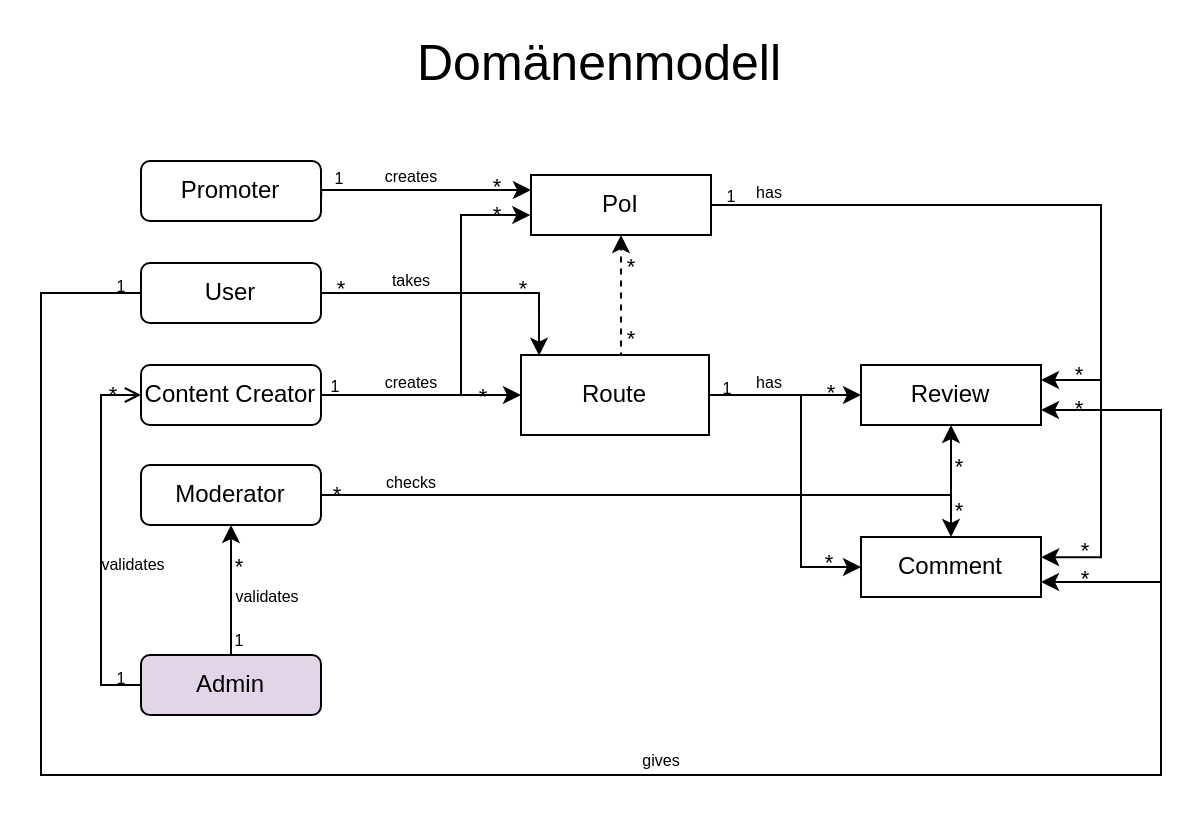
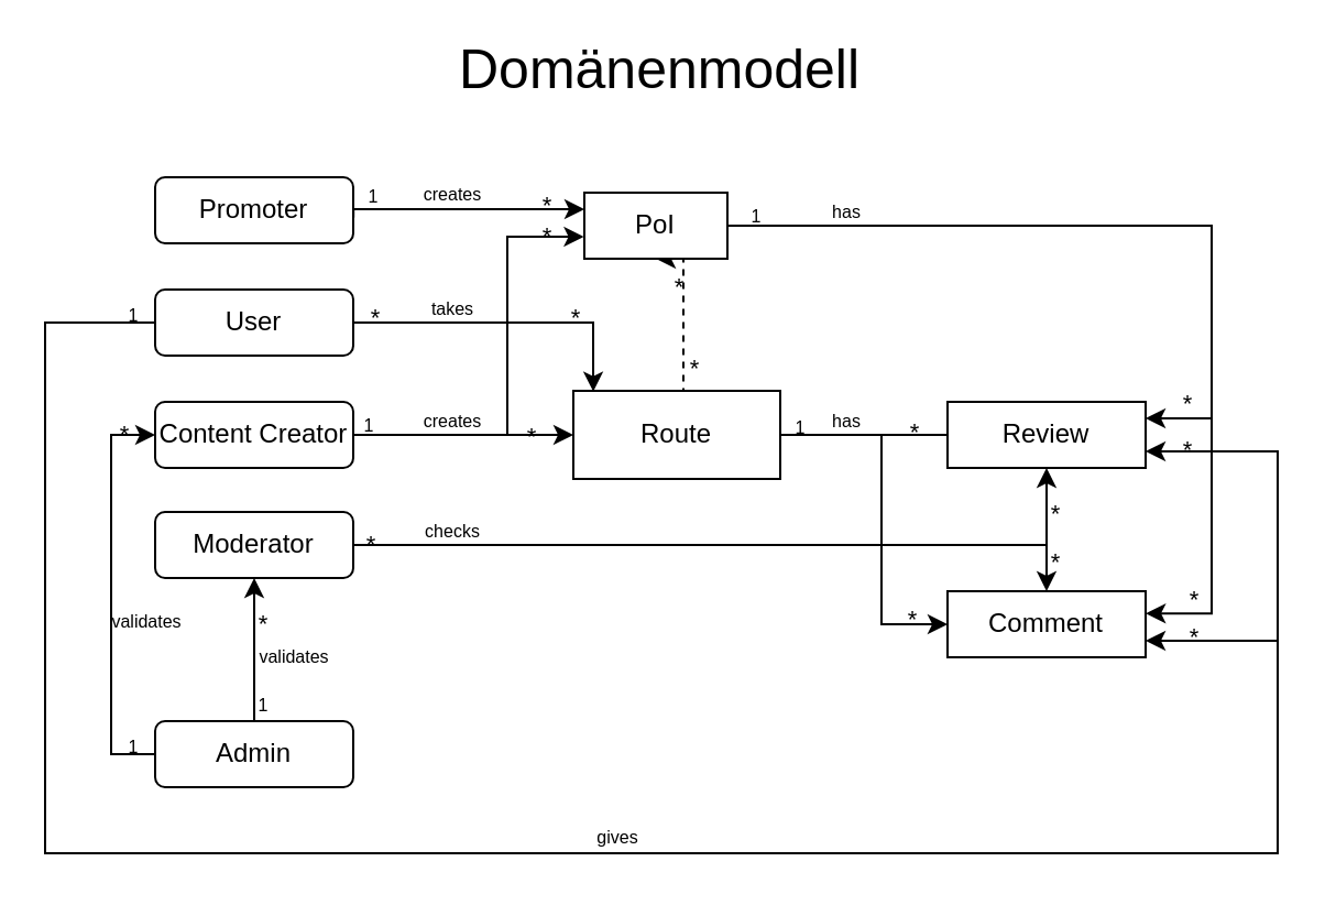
  <mxCell id="0" />
  <mxCell id="1" parent="0" />
  <mxCell id="2" style="edgeStyle=orthogonalEdgeStyle;rounded=0;orthogonalLoop=1;jettySize=auto;html=1;exitX=1;exitY=0.5;exitDx=0;exitDy=0;entryX=0.096;entryY=0.008;entryDx=0;entryDy=0;endArrow=classic;endFill=1;targetPerimeterSpacing=0;entryPerimeter=0;" parent="1" source="10" target="33" edge="1"><mxGeometry relative="1" as="geometry"><Array as="points"><mxPoint x="269" y="146" /></Array></mxGeometry></mxCell>
  <mxCell id="3" value="*" style="edgeLabel;html=1;align=center;verticalAlign=middle;resizable=0;points=[];labelBackgroundColor=none;" parent="2" vertex="1" connectable="0"><mxGeometry x="-0.304" y="-1" relative="1" as="geometry"><mxPoint x="-40" y="-4" as="offset" /></mxGeometry></mxCell>
  <mxCell id="4" value="*" style="edgeLabel;html=1;align=center;verticalAlign=middle;resizable=0;points=[];labelBackgroundColor=none;" parent="2" vertex="1" connectable="0"><mxGeometry x="0.635" y="1" relative="1" as="geometry"><mxPoint x="-10" y="-8" as="offset" /></mxGeometry></mxCell>
  <mxCell id="5" style="edgeStyle=orthogonalEdgeStyle;rounded=0;orthogonalLoop=1;jettySize=auto;html=1;exitX=0;exitY=0.5;exitDx=0;exitDy=0;entryX=1;entryY=0.75;entryDx=0;entryDy=0;endArrow=classic;endFill=1;" parent="1" source="10" target="50" edge="1"><mxGeometry relative="1" as="geometry"><Array as="points"><mxPoint x="20" y="146" /><mxPoint x="20" y="387" /><mxPoint x="580" y="387" /><mxPoint x="580" y="290" /><mxPoint x="520" y="290" /></Array></mxGeometry></mxCell>
  <mxCell id="6" value="*" style="edgeLabel;html=1;align=center;verticalAlign=middle;resizable=0;points=[];labelBackgroundColor=none;" parent="5" vertex="1" connectable="0"><mxGeometry x="0.948" y="-1" relative="1" as="geometry"><mxPoint x="-5" y="-1" as="offset" /></mxGeometry></mxCell>
  <mxCell id="7" style="edgeStyle=orthogonalEdgeStyle;rounded=0;orthogonalLoop=1;jettySize=auto;html=1;exitX=0;exitY=0.25;exitDx=0;exitDy=0;entryX=1;entryY=0.75;entryDx=0;entryDy=0;endArrow=classic;endFill=1;" parent="1" source="10" target="49" edge="1"><mxGeometry relative="1" as="geometry"><Array as="points"><mxPoint x="70" y="146" /><mxPoint x="20" y="146" /><mxPoint x="20" y="387" /><mxPoint x="580" y="387" /><mxPoint x="580" y="205" /><mxPoint x="520" y="205" /></Array></mxGeometry></mxCell>
  <mxCell id="8" value="1" style="edgeLabel;html=1;align=center;verticalAlign=middle;resizable=0;points=[];labelBackgroundColor=none;fontSize=8;" parent="7" vertex="1" connectable="0"><mxGeometry x="-0.974" y="-1" relative="1" as="geometry"><mxPoint x="-4" y="-3" as="offset" /></mxGeometry></mxCell>
  <mxCell id="9" value="*" style="edgeLabel;html=1;align=center;verticalAlign=middle;resizable=0;points=[];labelBackgroundColor=none;" parent="7" vertex="1" connectable="0"><mxGeometry x="0.808" relative="1" as="geometry"><mxPoint x="-42" y="-47" as="offset" /></mxGeometry></mxCell>
  <mxCell id="10" value="User" style="rounded=1;whiteSpace=wrap;html=1;" parent="1" vertex="1"><mxGeometry x="70" y="131" width="90" height="30" as="geometry" /></mxCell>
  <mxCell id="11" style="edgeStyle=orthogonalEdgeStyle;rounded=0;orthogonalLoop=1;jettySize=auto;html=1;exitX=1;exitY=0.5;exitDx=0;exitDy=0;entryX=0.5;entryY=1;entryDx=0;entryDy=0;endArrow=classic;endFill=1;targetPerimeterSpacing=0;" parent="1" target="49" edge="1"><mxGeometry relative="1" as="geometry"><Array as="points"><mxPoint x="475" y="247" /></Array><mxPoint x="160" y="247" as="sourcePoint" /><mxPoint x="469.78" y="213.2" as="targetPoint" /></mxGeometry></mxCell>
  <mxCell id="12" value="*" style="edgeLabel;html=1;align=center;verticalAlign=middle;resizable=0;points=[];" parent="11" vertex="1" connectable="0"><mxGeometry x="0.409" y="1" relative="1" as="geometry"><mxPoint x="71" y="-14" as="offset" /></mxGeometry></mxCell>
  <mxCell id="13" style="edgeStyle=orthogonalEdgeStyle;rounded=0;orthogonalLoop=1;jettySize=auto;html=1;exitX=1;exitY=0.75;exitDx=0;exitDy=0;endArrow=classic;endFill=1;entryX=0.5;entryY=0;entryDx=0;entryDy=0;" parent="1" target="50" edge="1"><mxGeometry relative="1" as="geometry"><mxPoint x="160" y="254.5" as="sourcePoint" /><mxPoint x="470.23" y="270.19" as="targetPoint" /><Array as="points"><mxPoint x="160" y="247" /><mxPoint x="475" y="247" /></Array></mxGeometry></mxCell>
  <mxCell id="14" value="*" style="edgeLabel;html=1;align=center;verticalAlign=middle;resizable=0;points=[];labelBackgroundColor=none;" parent="13" vertex="1" connectable="0"><mxGeometry x="-0.91" y="1" relative="1" as="geometry"><mxPoint as="offset" /></mxGeometry></mxCell>
  <mxCell id="15" value="*" style="edgeLabel;html=1;align=center;verticalAlign=middle;resizable=0;points=[];labelBackgroundColor=none;" parent="13" vertex="1" connectable="0"><mxGeometry x="0.911" relative="1" as="geometry"><mxPoint x="3" y="2" as="offset" /></mxGeometry></mxCell>
  <mxCell id="16" value="Moderator" style="rounded=1;whiteSpace=wrap;html=1;" parent="1" vertex="1"><mxGeometry x="70" y="232" width="90" height="30" as="geometry" /></mxCell>
  <mxCell id="17" style="edgeStyle=orthogonalEdgeStyle;rounded=0;orthogonalLoop=1;jettySize=auto;html=1;exitX=0.5;exitY=0;exitDx=0;exitDy=0;entryX=0.5;entryY=1;entryDx=0;entryDy=0;endArrow=classic;endFill=1;" parent="1" source="23" target="16" edge="1"><mxGeometry relative="1" as="geometry" /></mxCell>
  <mxCell id="18" value="1" style="edgeLabel;html=1;align=center;verticalAlign=middle;resizable=0;points=[];fontSize=8;labelBackgroundColor=none;" parent="17" vertex="1" connectable="0"><mxGeometry x="-0.744" y="-1" relative="1" as="geometry"><mxPoint x="2" as="offset" /></mxGeometry></mxCell>
  <mxCell id="19" value="*" style="edgeLabel;html=1;align=center;verticalAlign=middle;resizable=0;points=[];labelBackgroundColor=none;" parent="17" vertex="1" connectable="0"><mxGeometry x="0.678" y="-1" relative="1" as="geometry"><mxPoint x="2" y="10" as="offset" /></mxGeometry></mxCell>
- <mxCell id="20" style="edgeStyle=orthogonalEdgeStyle;rounded=0;orthogonalLoop=1;jettySize=auto;html=1;exitX=0;exitY=0.5;exitDx=0;exitDy=0;entryX=0;entryY=0.5;entryDx=0;entryDy=0;endArrow=open;endFill=1;" parent="1" source="23" target="39" edge="1"><mxGeometry relative="1" as="geometry" /></mxCell>
+ <mxCell id="20" style="edgeStyle=orthogonalEdgeStyle;rounded=0;orthogonalLoop=1;jettySize=auto;html=1;exitX=0;exitY=0.5;exitDx=0;exitDy=0;entryX=0;entryY=0.5;entryDx=0;entryDy=0;endArrow=classic;endFill=1;" parent="1" source="23" target="39" edge="1"><mxGeometry relative="1" as="geometry" /></mxCell>
  <mxCell id="21" value="1" style="edgeLabel;html=1;align=center;verticalAlign=middle;resizable=0;points=[];fontSize=8;labelBackgroundColor=none;" parent="20" vertex="1" connectable="0"><mxGeometry x="-0.908" relative="1" as="geometry"><mxPoint x="-2" y="-4" as="offset" /></mxGeometry></mxCell>
  <mxCell id="22" value="*" style="edgeLabel;html=1;align=center;verticalAlign=middle;resizable=0;points=[];labelBackgroundColor=none;" parent="20" vertex="1" connectable="0"><mxGeometry x="0.842" y="1" relative="1" as="geometry"><mxPoint as="offset" /></mxGeometry></mxCell>
- <mxCell id="23" value="Admin" style="rounded=1;whiteSpace=wrap;html=1;fillColor=#e1d5e7;" parent="1" vertex="1"><mxGeometry x="70" y="327" width="90" height="30" as="geometry" /></mxCell>
+ <mxCell id="23" value="Admin" style="rounded=1;whiteSpace=wrap;html=1;" parent="1" vertex="1"><mxGeometry x="70" y="327" width="90" height="30" as="geometry" /></mxCell>
  <mxCell id="24" style="edgeStyle=orthogonalEdgeStyle;rounded=0;orthogonalLoop=1;jettySize=auto;html=1;exitX=0.547;exitY=0.007;exitDx=0;exitDy=0;endArrow=classic;endFill=1;targetPerimeterSpacing=0;exitPerimeter=0;entryX=0.5;entryY=1;entryDx=0;entryDy=0;dashed=1;" parent="1" source="33" target="48" edge="1"><mxGeometry relative="1" as="geometry"><mxPoint x="304" y="123" as="targetPoint" /><Array as="points"><mxPoint x="310" y="177" /></Array></mxGeometry></mxCell>
  <mxCell id="25" value="*" style="edgeLabel;html=1;align=center;verticalAlign=middle;resizable=0;points=[];labelBackgroundColor=none;" parent="24" vertex="1" connectable="0"><mxGeometry x="0.854" y="1" relative="1" as="geometry"><mxPoint x="5" y="11" as="offset" /></mxGeometry></mxCell>
  <mxCell id="26" value="*" style="edgeLabel;html=1;align=center;verticalAlign=middle;resizable=0;points=[];" parent="24" vertex="1" connectable="0"><mxGeometry x="-0.4" relative="1" as="geometry"><mxPoint y="30" as="offset" /></mxGeometry></mxCell>
  <mxCell id="27" value="*" style="edgeLabel;html=1;align=center;verticalAlign=middle;resizable=0;points=[];" parent="24" vertex="1" connectable="0"><mxGeometry x="-0.67" y="-2" relative="1" as="geometry"><mxPoint x="2" as="offset" /></mxGeometry></mxCell>
- <mxCell id="28" style="edgeStyle=orthogonalEdgeStyle;rounded=0;orthogonalLoop=1;jettySize=auto;html=1;exitX=1;exitY=0.5;exitDx=0;exitDy=0;entryX=0;entryY=0.5;entryDx=0;entryDy=0;endArrow=classic;endFill=1;targetPerimeterSpacing=0;" parent="1" source="33" target="49" edge="1"><mxGeometry relative="1" as="geometry" /></mxCell>
+ <mxCell id="28" style="edgeStyle=orthogonalEdgeStyle;rounded=0;orthogonalLoop=1;jettySize=auto;html=1;exitX=1;exitY=0.5;exitDx=0;exitDy=0;entryX=0;entryY=0.5;entryDx=0;entryDy=0;endArrow=none;endFill=1;targetPerimeterSpacing=0;" parent="1" source="33" target="49" edge="1"><mxGeometry relative="1" as="geometry" /></mxCell>
  <mxCell id="29" value="1" style="edgeLabel;html=1;align=center;verticalAlign=middle;resizable=0;points=[];labelBackgroundColor=none;fontSize=8;" parent="28" vertex="1" connectable="0"><mxGeometry x="-0.825" y="-1" relative="1" as="geometry"><mxPoint x="1" y="-5" as="offset" /></mxGeometry></mxCell>
  <mxCell id="30" value="*" style="edgeLabel;html=1;align=center;verticalAlign=middle;resizable=0;points=[];labelBackgroundColor=none;" parent="28" vertex="1" connectable="0"><mxGeometry x="0.816" y="1" relative="1" as="geometry"><mxPoint x="-9" y="-1" as="offset" /></mxGeometry></mxCell>
  <mxCell id="31" style="edgeStyle=orthogonalEdgeStyle;rounded=0;orthogonalLoop=1;jettySize=auto;html=1;entryX=0;entryY=0.5;entryDx=0;entryDy=0;endArrow=classic;endFill=1;targetPerimeterSpacing=0;" parent="1" target="50" edge="1"><mxGeometry relative="1" as="geometry"><mxPoint x="360" y="197" as="sourcePoint" /><Array as="points"><mxPoint x="400" y="197" /><mxPoint x="400" y="283" /></Array></mxGeometry></mxCell>
  <mxCell id="32" value="*" style="edgeLabel;html=1;align=center;verticalAlign=middle;resizable=0;points=[];labelBackgroundColor=none;" parent="31" vertex="1" connectable="0"><mxGeometry x="0.911" relative="1" as="geometry"><mxPoint x="-10" y="-3" as="offset" /></mxGeometry></mxCell>
  <mxCell id="33" value="Route" style="whiteSpace=wrap;html=1;" parent="1" vertex="1"><mxGeometry x="260" y="177" width="94" height="40" as="geometry" /></mxCell>
  <mxCell id="34" style="edgeStyle=orthogonalEdgeStyle;rounded=0;orthogonalLoop=1;jettySize=auto;html=1;exitX=1;exitY=0.5;exitDx=0;exitDy=0;endArrow=classic;endFill=1;" parent="1" source="39" edge="1"><mxGeometry relative="1" as="geometry"><Array as="points"><mxPoint x="260" y="197" /></Array><mxPoint x="260" y="197" as="targetPoint" /></mxGeometry></mxCell>
  <mxCell id="35" value="*" style="edgeLabel;html=1;align=center;verticalAlign=middle;resizable=0;points=[];labelBackgroundColor=none;" parent="34" vertex="1" connectable="0"><mxGeometry x="0.778" relative="1" as="geometry"><mxPoint x="-9" as="offset" /></mxGeometry></mxCell>
  <mxCell id="36" style="edgeStyle=orthogonalEdgeStyle;rounded=0;orthogonalLoop=1;jettySize=auto;html=1;exitX=1;exitY=0.5;exitDx=0;exitDy=0;entryX=-0.004;entryY=0.668;entryDx=0;entryDy=0;endArrow=classic;endFill=1;entryPerimeter=0;" parent="1" source="39" target="48" edge="1"><mxGeometry relative="1" as="geometry"><Array as="points"><mxPoint x="230" y="197" /><mxPoint x="230" y="107" /></Array></mxGeometry></mxCell>
  <mxCell id="37" value="*" style="edgeLabel;html=1;align=center;verticalAlign=middle;resizable=0;points=[];labelBackgroundColor=none;" parent="36" vertex="1" connectable="0"><mxGeometry x="0.879" y="1" relative="1" as="geometry"><mxPoint x="-5.88" as="offset" /></mxGeometry></mxCell>
  <mxCell id="38" value="1" style="edgeLabel;html=1;align=center;verticalAlign=middle;resizable=0;points=[];labelBackgroundColor=none;fontSize=8;" parent="36" vertex="1" connectable="0"><mxGeometry x="-0.961" relative="1" as="geometry"><mxPoint x="2" y="-5" as="offset" /></mxGeometry></mxCell>
  <mxCell id="39" value="Content Creator" style="rounded=1;whiteSpace=wrap;html=1;" parent="1" vertex="1"><mxGeometry x="70" y="182" width="90" height="30" as="geometry" /></mxCell>
  <mxCell id="40" value="&lt;font style=&quot;font-size: 8px&quot;&gt;takes&lt;/font&gt;" style="text;html=1;align=center;verticalAlign=middle;resizable=0;points=[];autosize=1;strokeColor=none;" parent="1" vertex="1"><mxGeometry x="190" y="129" width="30" height="20" as="geometry" /></mxCell>
  <mxCell id="41" value="&lt;font style=&quot;font-size: 8px&quot;&gt;creates&lt;/font&gt;" style="text;html=1;align=center;verticalAlign=middle;resizable=0;points=[];autosize=1;strokeColor=none;" parent="1" vertex="1"><mxGeometry x="185" y="180" width="40" height="20" as="geometry" /></mxCell>
  <mxCell id="42" value="&lt;font style=&quot;font-size: 8px&quot;&gt;checks&lt;/font&gt;" style="text;html=1;align=center;verticalAlign=middle;resizable=0;points=[];autosize=1;strokeColor=none;" parent="1" vertex="1"><mxGeometry x="185" y="230" width="40" height="20" as="geometry" /></mxCell>
  <mxCell id="43" style="edgeStyle=orthogonalEdgeStyle;rounded=0;orthogonalLoop=1;jettySize=auto;html=1;exitX=1;exitY=0.75;exitDx=0;exitDy=0;entryX=1;entryY=0.25;entryDx=0;entryDy=0;endArrow=classic;endFill=1;" parent="1" source="48" target="49" edge="1"><mxGeometry relative="1" as="geometry"><Array as="points"><mxPoint x="355" y="102" /><mxPoint x="550" y="102" /><mxPoint x="550" y="190" /><mxPoint x="520" y="190" /></Array></mxGeometry></mxCell>
  <mxCell id="44" value="*" style="edgeLabel;html=1;align=center;verticalAlign=middle;resizable=0;points=[];fontSize=11;labelBackgroundColor=none;" parent="43" vertex="1" connectable="0"><mxGeometry x="0.707" relative="1" as="geometry"><mxPoint x="-12" y="14" as="offset" /></mxGeometry></mxCell>
  <mxCell id="45" style="edgeStyle=orthogonalEdgeStyle;rounded=0;orthogonalLoop=1;jettySize=auto;html=1;exitX=1;exitY=0.5;exitDx=0;exitDy=0;entryX=1.001;entryY=0.336;entryDx=0;entryDy=0;endArrow=classic;endFill=1;entryPerimeter=0;" parent="1" source="48" target="50" edge="1"><mxGeometry relative="1" as="geometry"><Array as="points"><mxPoint x="550" y="102" /><mxPoint x="550" y="278" /></Array></mxGeometry></mxCell>
  <mxCell id="46" value="1" style="edgeLabel;html=1;align=center;verticalAlign=middle;resizable=0;points=[];labelBackgroundColor=none;fontSize=8;" parent="45" vertex="1" connectable="0"><mxGeometry x="-0.833" relative="1" as="geometry"><mxPoint x="-24" y="-5" as="offset" /></mxGeometry></mxCell>
  <mxCell id="47" value="*" style="edgeLabel;html=1;align=center;verticalAlign=middle;resizable=0;points=[];labelBackgroundColor=none;" parent="45" vertex="1" connectable="0"><mxGeometry x="0.833" relative="1" as="geometry"><mxPoint x="-9" y="-1" as="offset" /></mxGeometry></mxCell>
- <mxCell id="48" value="PoI" style="rounded=0;whiteSpace=wrap;html=1;" parent="1" vertex="1"><mxGeometry x="265" y="87" width="90" height="30" as="geometry" /></mxCell>
+ <mxCell id="48" value="PoI" style="rounded=0;whiteSpace=wrap;html=1;" parent="1" vertex="1"><mxGeometry x="265" y="87" width="65" height="30" as="geometry" /></mxCell>
  <mxCell id="49" value="Review" style="rounded=0;whiteSpace=wrap;html=1;" parent="1" vertex="1"><mxGeometry x="430" y="182" width="90" height="30" as="geometry" /></mxCell>
  <mxCell id="50" value="Comment" style="rounded=0;whiteSpace=wrap;html=1;" parent="1" vertex="1"><mxGeometry x="430" y="268" width="90" height="30" as="geometry" /></mxCell>
  <mxCell id="51" value="&lt;font style=&quot;font-size: 8px&quot;&gt;has&lt;/font&gt;" style="text;html=1;align=center;verticalAlign=middle;resizable=0;points=[];autosize=1;strokeColor=none;" parent="1" vertex="1"><mxGeometry x="369" y="180" width="30" height="20" as="geometry" /></mxCell>
  <mxCell id="52" value="&lt;font style=&quot;font-size: 8px&quot;&gt;has&lt;/font&gt;" style="text;html=1;align=center;verticalAlign=middle;resizable=0;points=[];autosize=1;strokeColor=none;" parent="1" vertex="1"><mxGeometry x="369" y="85" width="30" height="20" as="geometry" /></mxCell>
  <mxCell id="53" value="&lt;font style=&quot;font-size: 8px&quot;&gt;validates&lt;/font&gt;" style="text;html=1;align=center;verticalAlign=middle;resizable=0;points=[];autosize=1;strokeColor=none;" parent="1" vertex="1"><mxGeometry x="108" y="287" width="50" height="20" as="geometry" /></mxCell>
- <mxCell id="54" value="&lt;font style=&quot;font-size: 8px&quot;&gt;gives&lt;/font&gt;" style="text;html=1;align=center;verticalAlign=middle;resizable=0;points=[];autosize=1;strokeColor=none;" parent="1" vertex="1"><mxGeometry x="315" y="369" width="30" height="20" as="geometry" /></mxCell>
+ <mxCell id="54" value="&lt;font style=&quot;font-size: 8px&quot;&gt;gives&lt;/font&gt;" style="text;html=1;align=center;verticalAlign=middle;resizable=0;points=[];autosize=1;strokeColor=none;" parent="1" vertex="1"><mxGeometry x="265" y="369" width="30" height="20" as="geometry" /></mxCell>
  <mxCell id="55" value="&lt;font style=&quot;font-size: 8px&quot;&gt;validates&lt;/font&gt;" style="text;html=1;align=center;verticalAlign=middle;resizable=0;points=[];autosize=1;strokeColor=none;" parent="1" vertex="1"><mxGeometry x="41" y="271" width="50" height="20" as="geometry" /></mxCell>
  <mxCell id="56" value="&lt;font style=&quot;font-size: 25px&quot;&gt;Domänenmodell&lt;/font&gt;" style="text;html=1;align=center;verticalAlign=middle;resizable=0;points=[];autosize=1;strokeColor=none;fontSize=8;" parent="1" vertex="1"><mxGeometry x="199" y="20" width="200" height="20" as="geometry" /></mxCell>
  <mxCell id="57" style="edgeStyle=orthogonalEdgeStyle;rounded=0;orthogonalLoop=1;jettySize=auto;html=1;exitX=1.001;exitY=0.611;exitDx=0;exitDy=0;entryX=0;entryY=0.25;entryDx=0;entryDy=0;exitPerimeter=0;" edge="1" parent="1" source="60" target="48"><mxGeometry relative="1" as="geometry"><mxPoint x="256" y="95" as="targetPoint" /><Array as="points"><mxPoint x="160" y="95" /></Array></mxGeometry></mxCell>
  <mxCell id="58" value="1" style="edgeLabel;html=1;align=center;verticalAlign=middle;resizable=0;points=[];fontSize=8;labelBackgroundColor=none;" vertex="1" connectable="0" parent="57"><mxGeometry x="-0.763" relative="1" as="geometry"><mxPoint x="-1" y="-6" as="offset" /></mxGeometry></mxCell>
  <mxCell id="59" value="*" style="edgeLabel;html=1;align=center;verticalAlign=middle;resizable=0;points=[];labelBackgroundColor=none;" vertex="1" connectable="0" parent="57"><mxGeometry x="0.652" relative="1" as="geometry"><mxPoint x="1" y="-2" as="offset" /></mxGeometry></mxCell>
  <mxCell id="60" value="Promoter" style="rounded=1;whiteSpace=wrap;html=1;" vertex="1" parent="1"><mxGeometry x="70" y="80" width="90" height="30" as="geometry" /></mxCell>
  <mxCell id="61" value="&lt;font style=&quot;font-size: 8px&quot;&gt;creates&lt;/font&gt;" style="text;html=1;align=center;verticalAlign=middle;resizable=0;points=[];autosize=1;strokeColor=none;" vertex="1" parent="1"><mxGeometry x="185" y="77" width="40" height="20" as="geometry" /></mxCell>
